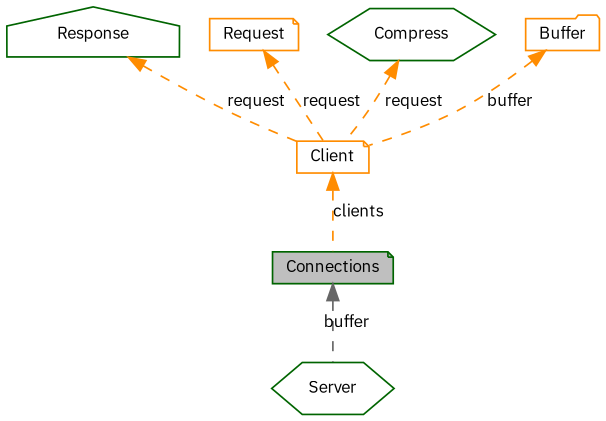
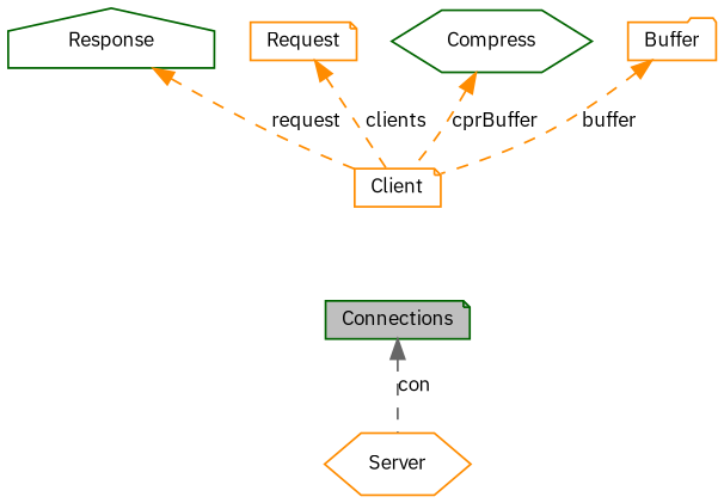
  digraph {
    fontname="IBM Plex Sans"
    node [color=darkorange fontname="IBM Plex Sans" fontsize=10 shape=note]
    edge [color=darkorange dir=back fontname="IBM Plex Sans" fontsize=10 labelfontname=FreeSans labelfontsize=10 style=dashed]
    n1 [color=darkgreen fillcolor=grey75 fontcolor=black height=0.2 label=Connections style=filled width=0.4]
-   n2 [color=darkgreen height=0.2 label=Server shape=hexagon width=0.4]
+   n2 [height=0.2 label=Server shape=hexagon width=0.4]
    n3 [height=0.2 label=Client width=0.4]
    n4 [color=darkgreen height=0.2 label=Response shape=house width=0.4]
    n5 [height=0.2 label=Request width=0.4]
    n6 [color=darkgreen height=0.2 label=Compress shape=hexagon width=0.4]
    n7 [height=0.2 label=Buffer shape=folder width=0.4]
-   n1 -> n2 [color=gray40 label=buffer]
-   n3 -> n1 [label=clients]
+   n1 -> n2 [color=gray40 label=con]
    n4 -> n3 [label=request]
-   n5 -> n3 [label=request]
-   n6 -> n3 [label=request]
+   n5 -> n3 [label=clients]
+   n6 -> n3 [label=cprBuffer]
    n7 -> n3 [label=buffer]
  }
